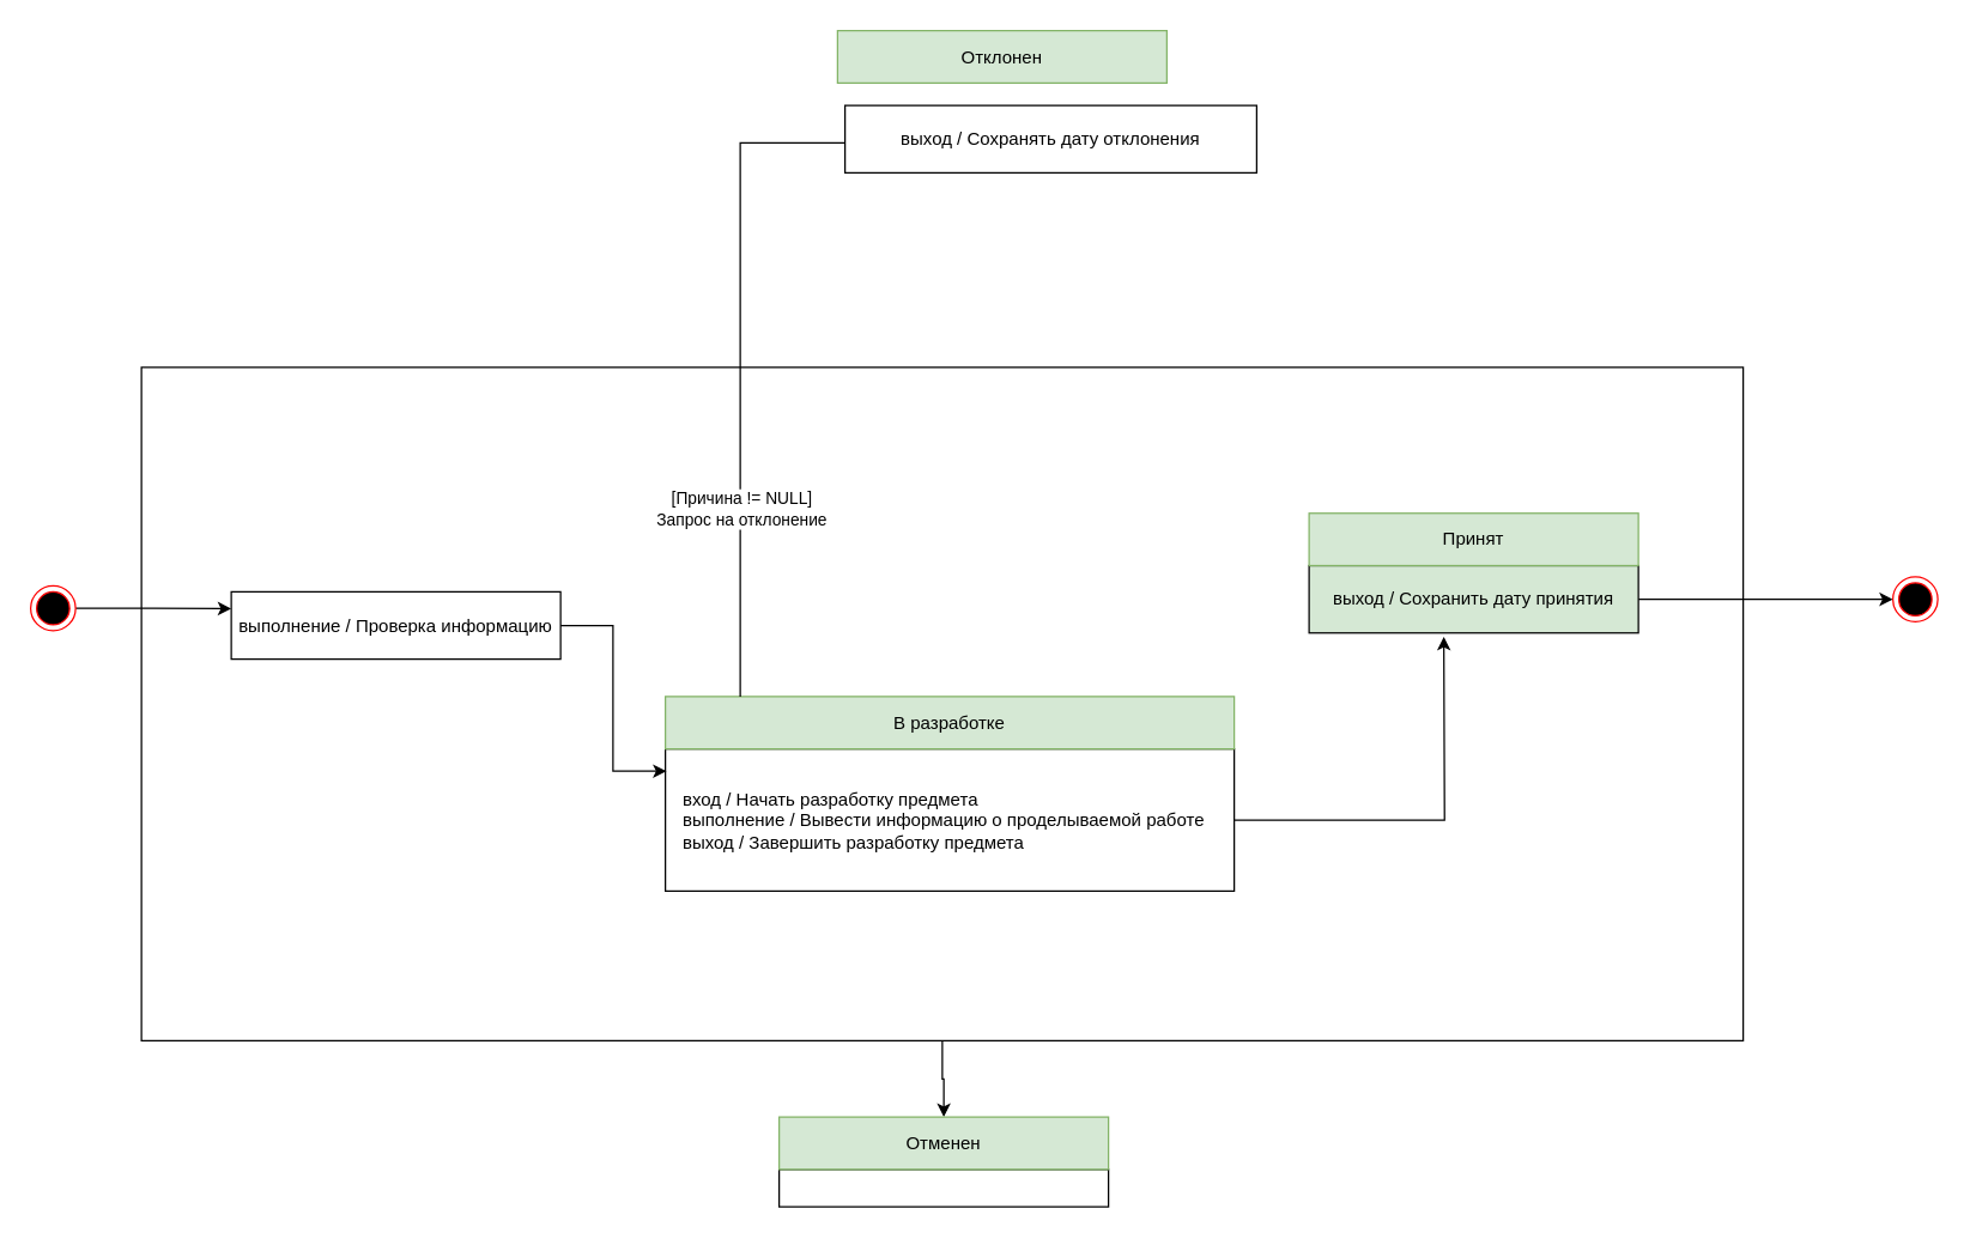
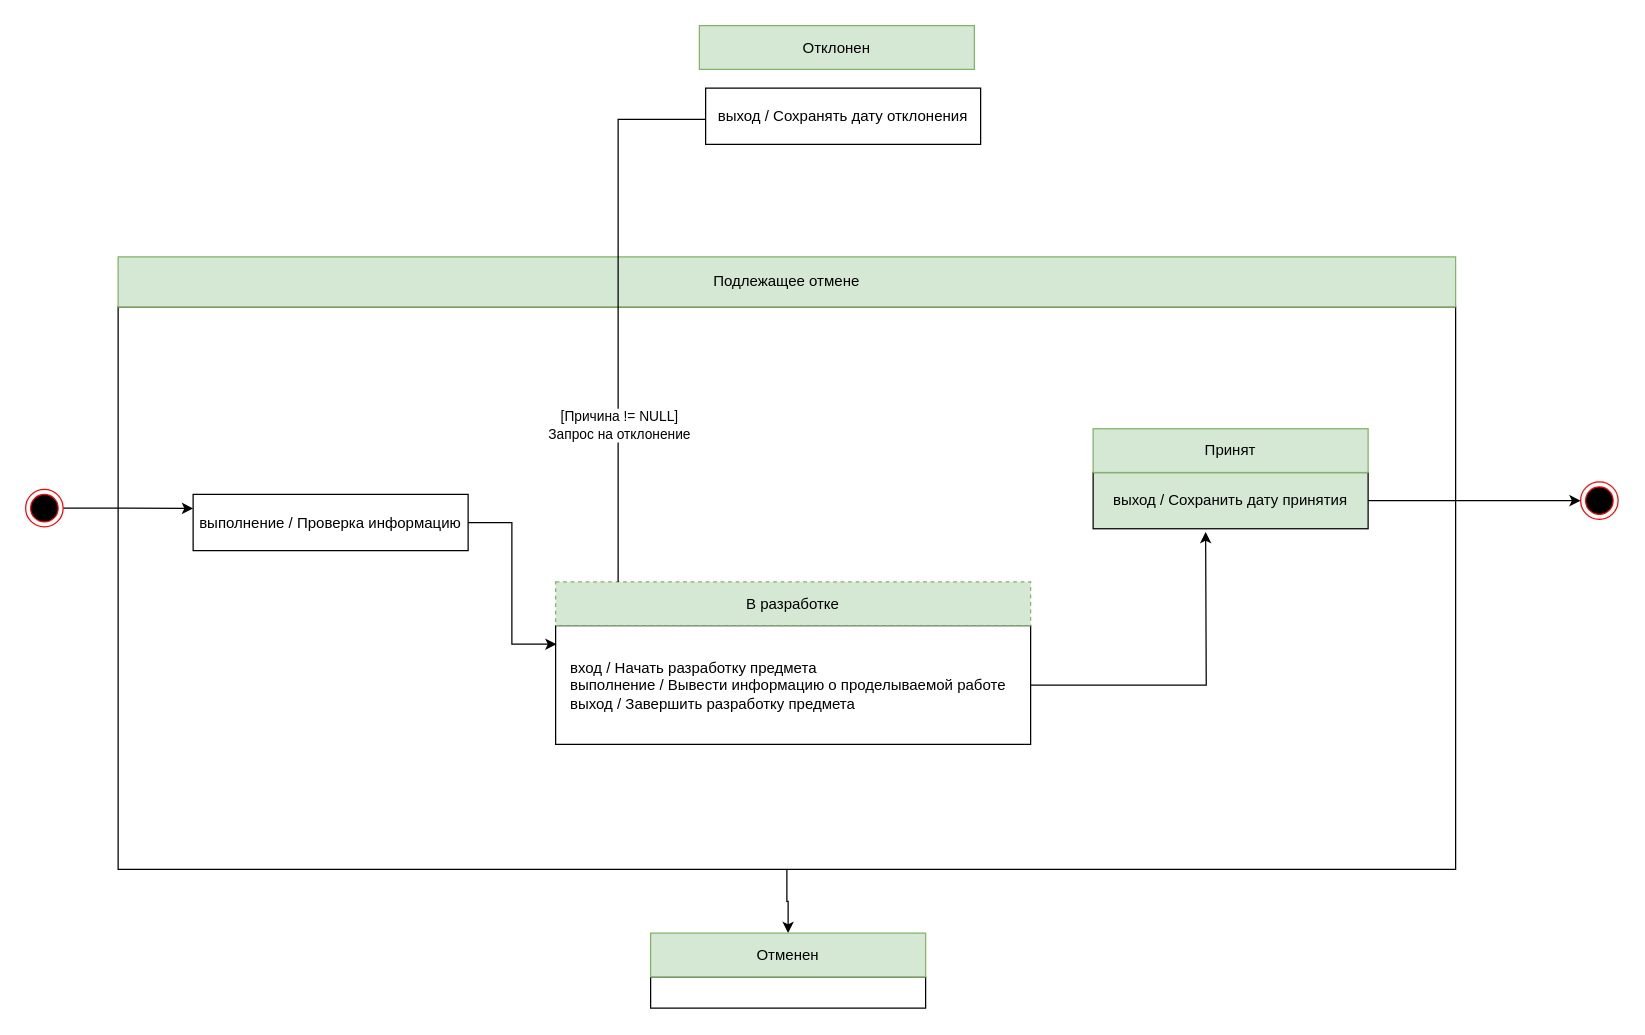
  <mxCell id="0" />
  <mxCell id="1" parent="0" />
  <mxCell id="2" value="" style="html=1;whiteSpace=wrap;" vertex="1" parent="1"><mxGeometry x="94" y="245" width="1070" height="450" as="geometry" /></mxCell>
+ <mxCell id="3" value="Подлежащее отмене" style="html=1;whiteSpace=wrap;fillColor=#d5e8d4;strokeColor=#82b366;" vertex="1" parent="1"><mxGeometry x="94" y="205" width="1070" height="40" as="geometry" /></mxCell>
  <mxCell id="4" style="edgeStyle=orthogonalEdgeStyle;rounded=0;orthogonalLoop=1;jettySize=auto;html=1;entryX=0;entryY=0.25;entryDx=0;entryDy=0;" edge="1" parent="1" source="5" target="6"><mxGeometry relative="1" as="geometry" /></mxCell>
  <mxCell id="5" value="" style="ellipse;html=1;shape=endState;fillColor=#000000;strokeColor=#ff0000;" vertex="1" parent="1"><mxGeometry x="20" y="391" width="30" height="30" as="geometry" /></mxCell>
  <mxCell id="6" value="выполнение / Проверка информацию" style="html=1;whiteSpace=wrap;" vertex="1" parent="1"><mxGeometry x="154" y="395" width="220" height="45" as="geometry" /></mxCell>
  <mxCell id="7" style="edgeStyle=orthogonalEdgeStyle;rounded=0;orthogonalLoop=1;jettySize=auto;html=1;exitX=0.5;exitY=1;exitDx=0;exitDy=0;" edge="1" parent="1" source="2" target="12"><mxGeometry relative="1" as="geometry" /></mxCell>
  <mxCell id="8" style="edgeStyle=orthogonalEdgeStyle;rounded=0;orthogonalLoop=1;jettySize=auto;html=1;" edge="1" parent="1" source="9"><mxGeometry relative="1" as="geometry"><mxPoint x="964" y="425" as="targetPoint" /></mxGeometry></mxCell>
  <mxCell id="9" value="вход / Начать разработку предмета&lt;div&gt;выполнение / Вывести информацию о проделываемой работе&lt;/div&gt;&lt;div&gt;выход / Завершить разработку предмета&lt;/div&gt;" style="html=1;whiteSpace=wrap;align=left;spacingLeft=10;" vertex="1" parent="1"><mxGeometry x="444" y="500" width="380" height="95" as="geometry" /></mxCell>
- <mxCell id="10" value="В разработке" style="html=1;whiteSpace=wrap;fillColor=#d5e8d4;strokeColor=#82b366;" vertex="1" parent="1"><mxGeometry x="444" y="465" width="380" height="35" as="geometry" /></mxCell>
+ <mxCell id="10" value="В разработке" style="html=1;whiteSpace=wrap;fillColor=#d5e8d4;strokeColor=#82b366;dashed=1;" vertex="1" parent="1"><mxGeometry x="444" y="465" width="380" height="35" as="geometry" /></mxCell>
  <mxCell id="11" value="" style="html=1;whiteSpace=wrap;" vertex="1" parent="1"><mxGeometry x="520" y="781" width="220" height="25" as="geometry" /></mxCell>
  <mxCell id="12" value="Отменен" style="html=1;whiteSpace=wrap;fillColor=#d5e8d4;strokeColor=#82b366;" vertex="1" parent="1"><mxGeometry x="520" y="746" width="220" height="35" as="geometry" /></mxCell>
  <mxCell id="13" style="edgeStyle=orthogonalEdgeStyle;rounded=0;orthogonalLoop=1;jettySize=auto;html=1;entryX=0;entryY=0.5;entryDx=0;entryDy=0;" edge="1" parent="1" source="14" target="18"><mxGeometry relative="1" as="geometry" /></mxCell>
  <mxCell id="14" value="выход / Сохранить дату принятия" style="html=1;whiteSpace=wrap;fillColor=#d5e8d4;" vertex="1" parent="1"><mxGeometry x="874" y="377.5" width="220" height="45" as="geometry" /></mxCell>
  <mxCell id="15" value="Принят" style="html=1;whiteSpace=wrap;fillColor=#d5e8d4;strokeColor=#82b366;" vertex="1" parent="1"><mxGeometry x="874" y="342.5" width="220" height="35" as="geometry" /></mxCell>
- <mxCell id="16" value="выход / Сохранять дату отклонения" style="html=1;whiteSpace=wrap;" vertex="1" parent="1"><mxGeometry x="564" y="70" width="275" height="45" as="geometry" /></mxCell>
+ <mxCell id="16" value="выход / Сохранять дату отклонения" style="html=1;whiteSpace=wrap;" vertex="1" parent="1"><mxGeometry x="564" y="70" width="220" height="45" as="geometry" /></mxCell>
  <mxCell id="17" value="Отклонен" style="html=1;whiteSpace=wrap;fillColor=#d5e8d4;strokeColor=#82b366;" vertex="1" parent="1"><mxGeometry x="559" y="20" width="220" height="35" as="geometry" /></mxCell>
  <mxCell id="18" value="" style="ellipse;html=1;shape=endState;fillColor=#000000;strokeColor=#ff0000;" vertex="1" parent="1"><mxGeometry x="1264" y="385" width="30" height="30" as="geometry" /></mxCell>
  <mxCell id="19" style="edgeStyle=orthogonalEdgeStyle;rounded=0;orthogonalLoop=1;jettySize=auto;html=1;entryX=0.002;entryY=0.156;entryDx=0;entryDy=0;entryPerimeter=0;" edge="1" parent="1" source="6" target="9"><mxGeometry relative="1" as="geometry" /></mxCell>
  <mxCell id="20" style="edgeStyle=orthogonalEdgeStyle;rounded=0;orthogonalLoop=1;jettySize=auto;html=1;endArrow=none;" edge="1" parent="1" source="10" target="16"><mxGeometry relative="1" as="geometry"><Array as="points"><mxPoint x="494" y="95" /></Array></mxGeometry></mxCell>
  <mxCell id="21" value="[Причина != NULL]&lt;div&gt;Запрос на отклонение&lt;/div&gt;" style="edgeLabel;html=1;align=center;verticalAlign=middle;resizable=0;points=[];" vertex="1" connectable="0" parent="20"><mxGeometry x="-0.429" relative="1" as="geometry"><mxPoint as="offset" /></mxGeometry></mxCell>
